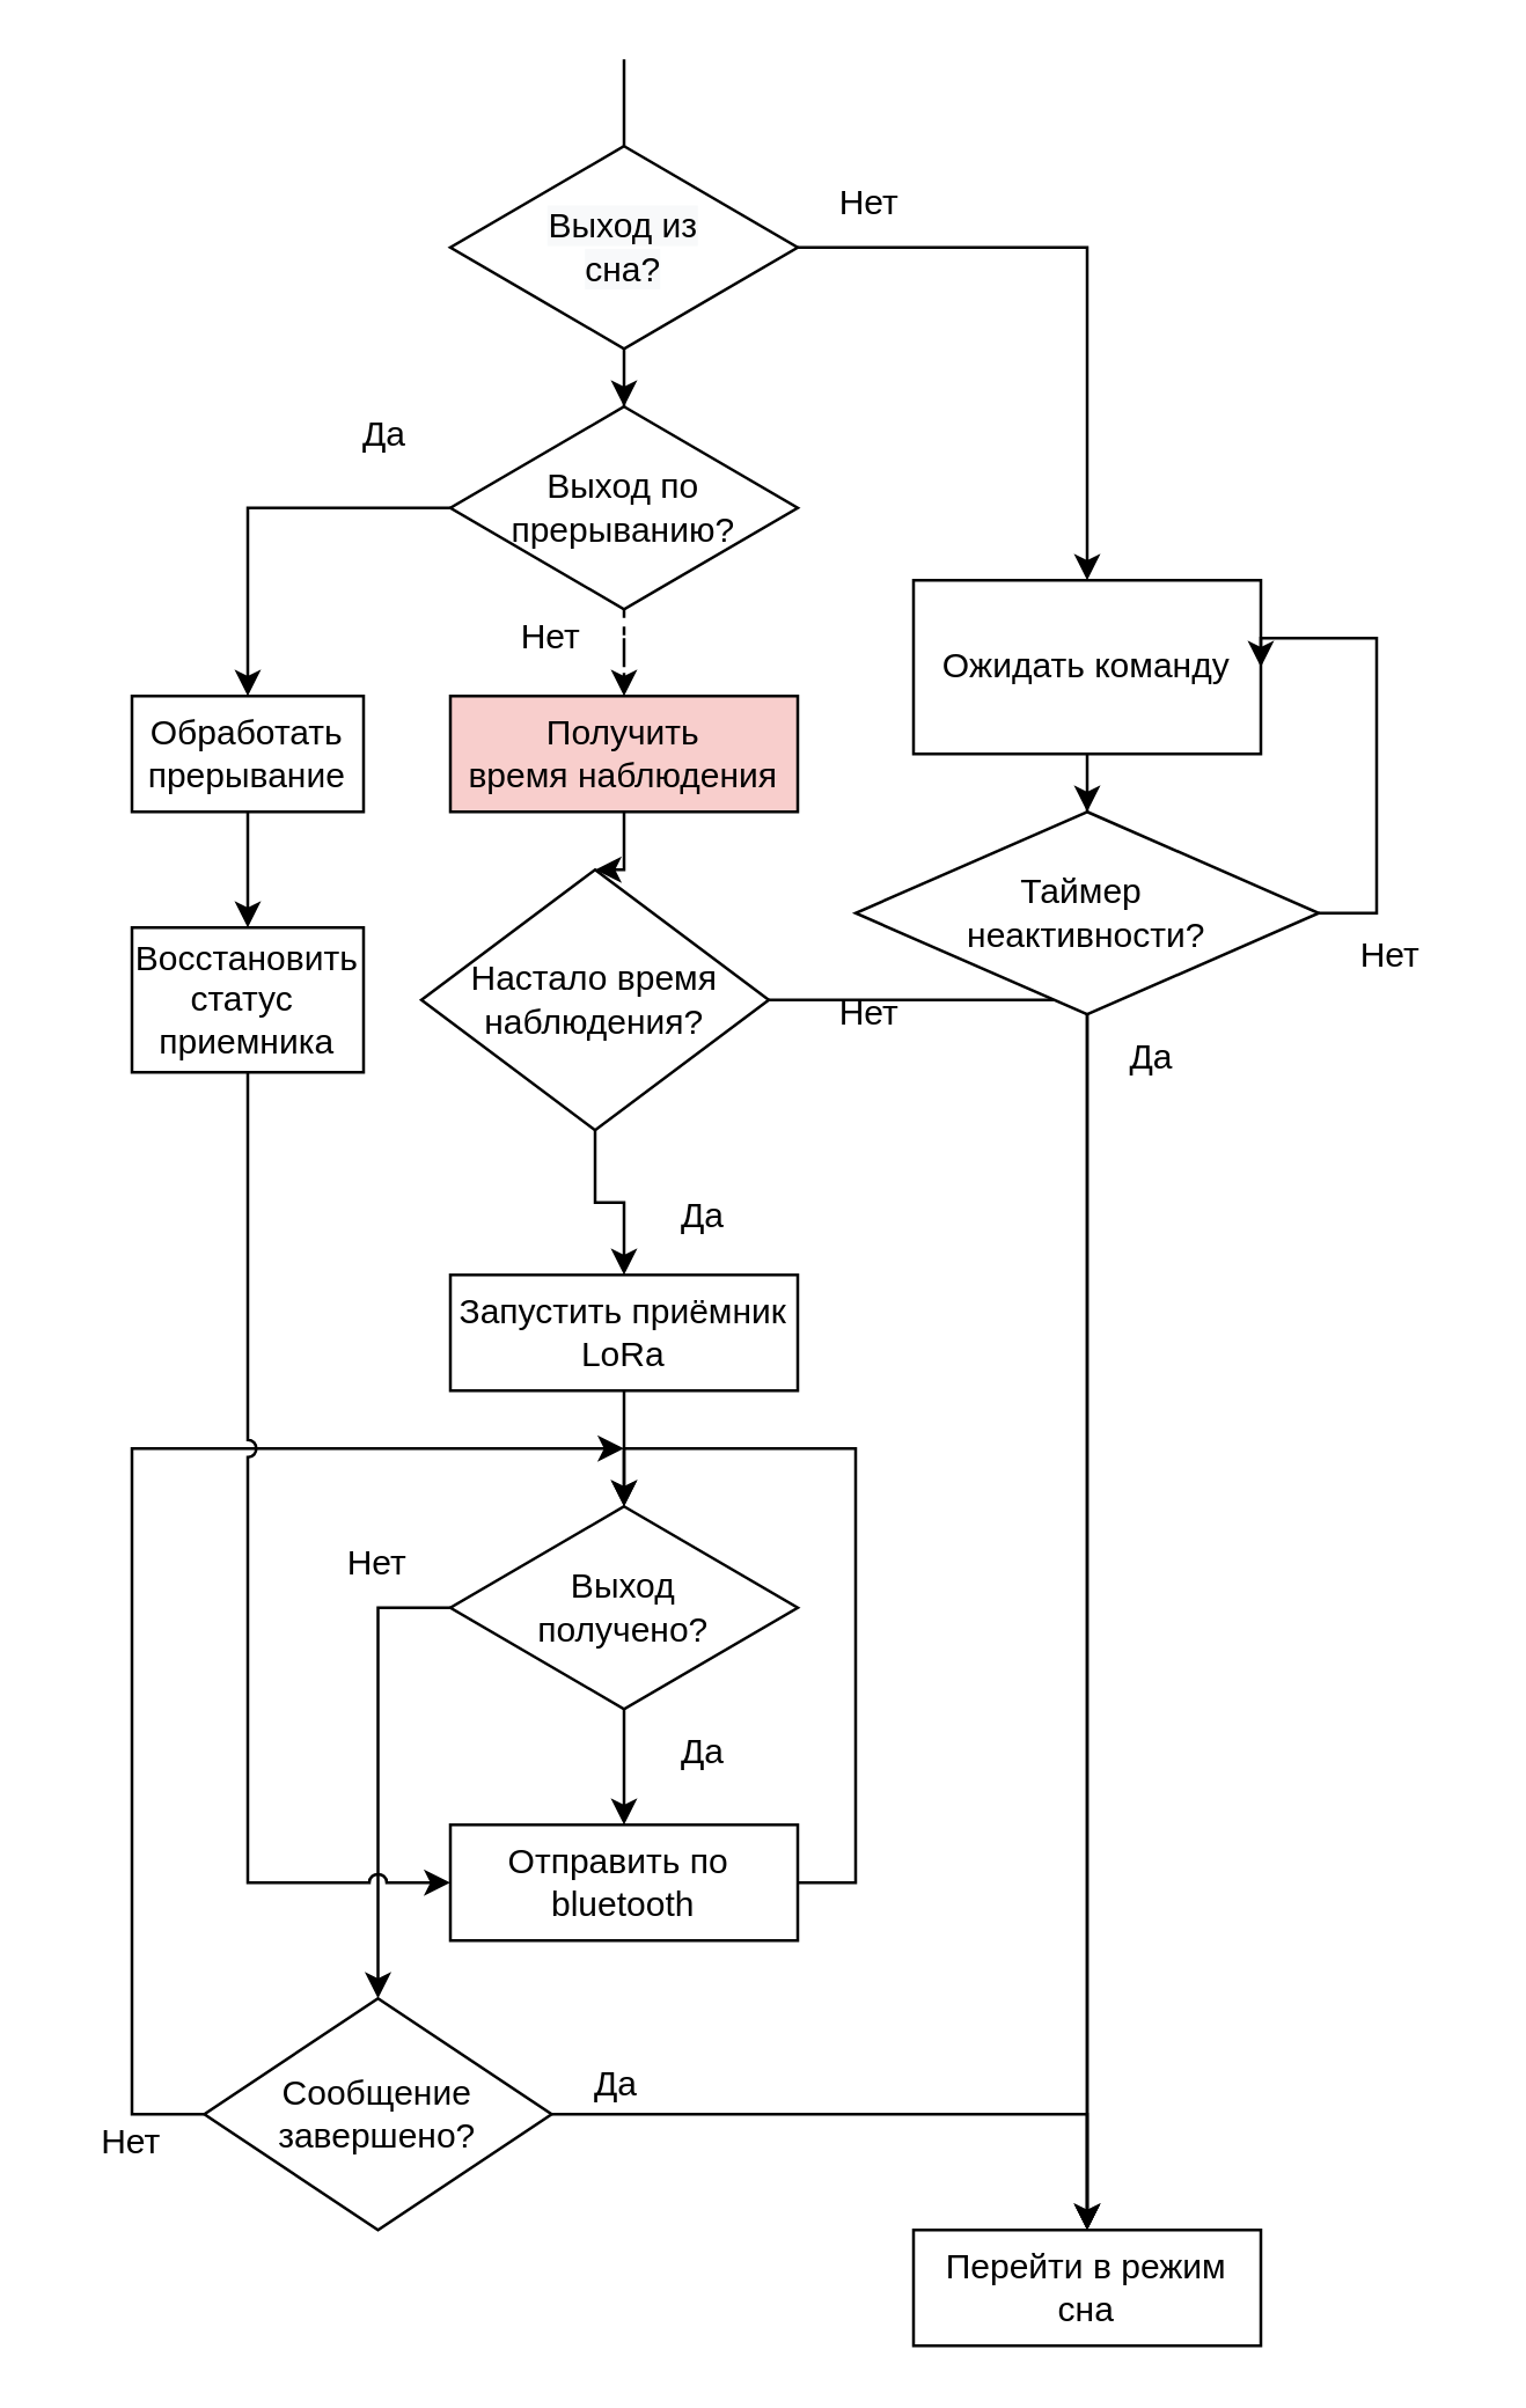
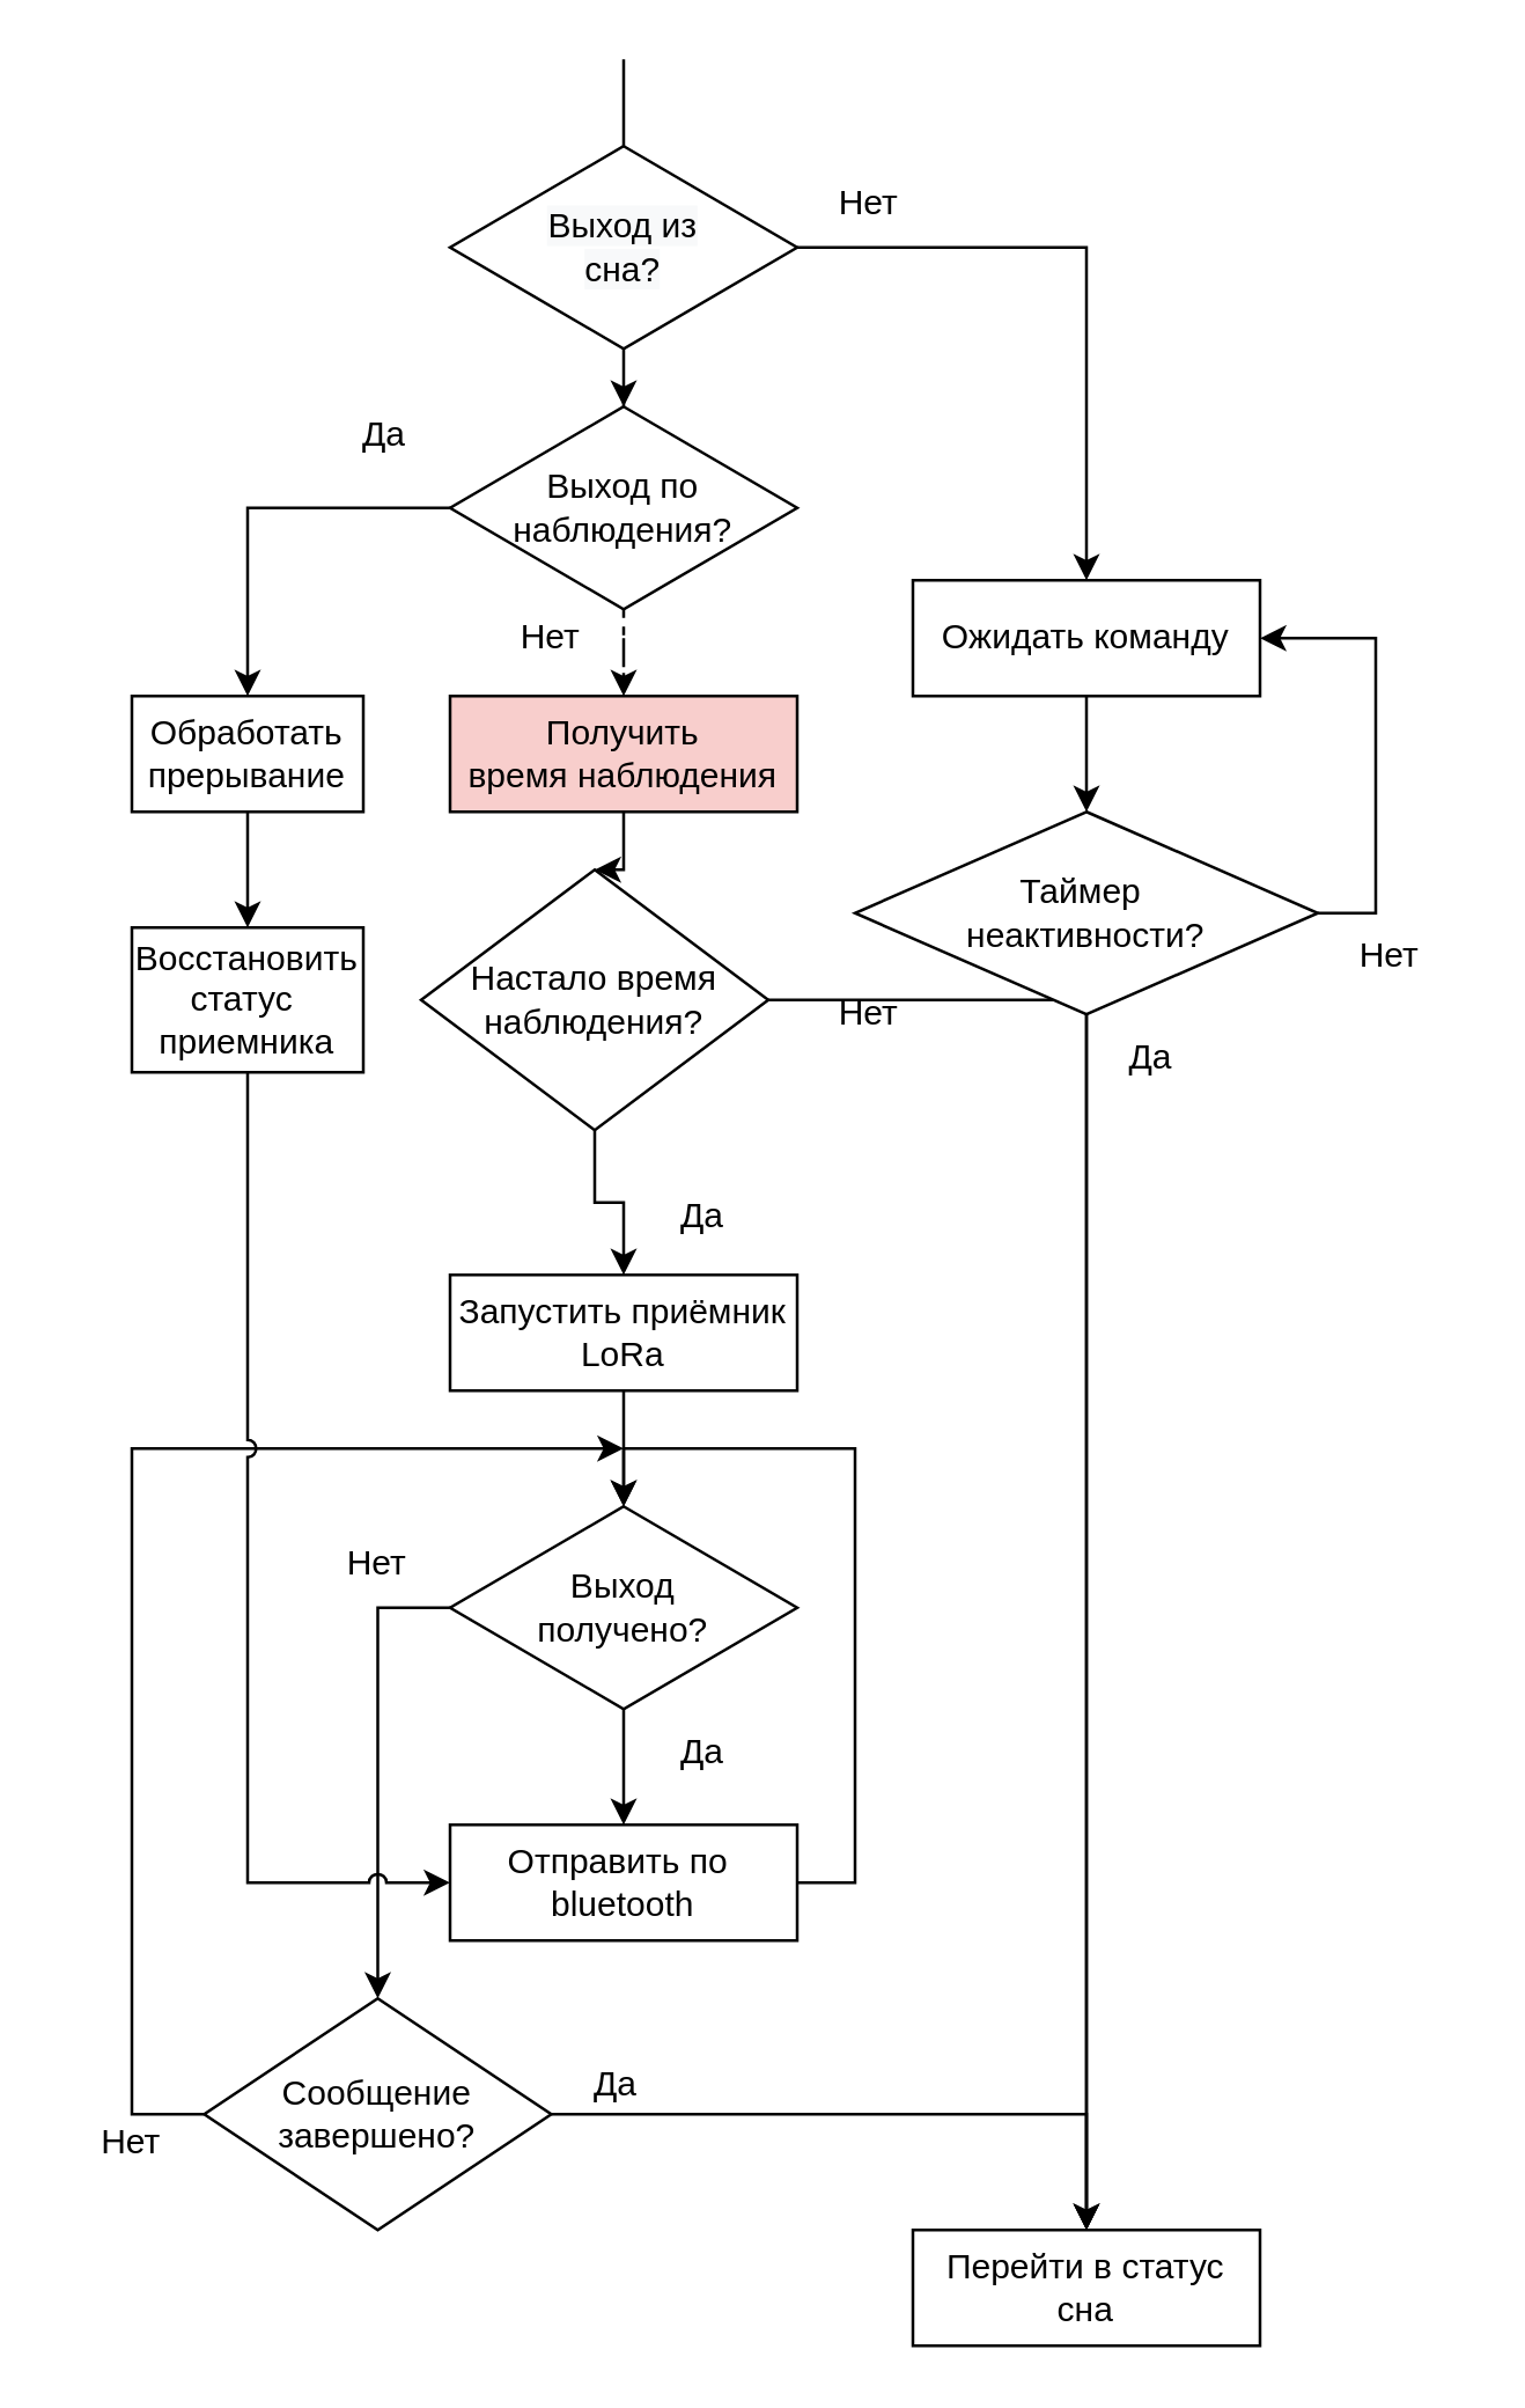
  <mxCell id="0" />
  <mxCell id="1" parent="0" />
  <mxCell id="2" style="edgeStyle=orthogonalEdgeStyle;rounded=0;orthogonalLoop=1;jettySize=auto;html=1;entryX=0.5;entryY=0;entryDx=0;entryDy=0;" edge="1" parent="1" source="3" target="9"><mxGeometry relative="1" as="geometry" /></mxCell>
  <mxCell id="3" value="Получить&lt;br&gt;время наблюдения&lt;br&gt;" style="rounded=0;whiteSpace=wrap;html=1;fillColor=#f8cecc;" vertex="1" parent="1"><mxGeometry x="155" y="240" width="120" height="40" as="geometry" /></mxCell>
  <mxCell id="4" style="edgeStyle=orthogonalEdgeStyle;rounded=0;orthogonalLoop=1;jettySize=auto;html=1;entryX=0.5;entryY=0;entryDx=0;entryDy=0;" edge="1" parent="1" source="6" target="11"><mxGeometry relative="1" as="geometry" /></mxCell>
  <mxCell id="5" style="edgeStyle=orthogonalEdgeStyle;rounded=0;orthogonalLoop=1;jettySize=auto;html=1;startArrow=none;startFill=0;endArrow=classic;endFill=1;" edge="1" parent="1" source="6" target="39"><mxGeometry relative="1" as="geometry" /></mxCell>
  <mxCell id="6" value="&lt;span style=&quot;caret-color: rgb(0, 0, 0); color: rgb(0, 0, 0); font-family: Helvetica; font-size: 12px; font-style: normal; font-variant-caps: normal; font-weight: 400; letter-spacing: normal; text-align: center; text-indent: 0px; text-transform: none; word-spacing: 0px; -webkit-text-stroke-width: 0px; background-color: rgb(248, 249, 250); text-decoration: none; float: none; display: inline !important;&quot;&gt;Выход из&lt;/span&gt;&lt;br style=&quot;caret-color: rgb(0, 0, 0); color: rgb(0, 0, 0); font-family: Helvetica; font-size: 12px; font-style: normal; font-variant-caps: normal; font-weight: 400; letter-spacing: normal; text-align: center; text-indent: 0px; text-transform: none; word-spacing: 0px; -webkit-text-stroke-width: 0px; text-decoration: none;&quot;&gt;&lt;span style=&quot;caret-color: rgb(0, 0, 0); color: rgb(0, 0, 0); font-family: Helvetica; font-size: 12px; font-style: normal; font-variant-caps: normal; font-weight: 400; letter-spacing: normal; text-align: center; text-indent: 0px; text-transform: none; word-spacing: 0px; -webkit-text-stroke-width: 0px; background-color: rgb(248, 249, 250); text-decoration: none; float: none; display: inline !important;&quot;&gt;сна?&lt;/span&gt;" style="rhombus;whiteSpace=wrap;html=1;" vertex="1" parent="1"><mxGeometry x="155" y="50" width="120" height="70" as="geometry" /></mxCell>
  <mxCell id="7" style="edgeStyle=orthogonalEdgeStyle;rounded=0;orthogonalLoop=1;jettySize=auto;html=1;entryX=0.5;entryY=0;entryDx=0;entryDy=0;" edge="1" parent="1" source="9" target="12"><mxGeometry relative="1" as="geometry" /></mxCell>
  <mxCell id="8" style="edgeStyle=orthogonalEdgeStyle;rounded=0;orthogonalLoop=1;jettySize=auto;html=1;entryX=0.5;entryY=0;entryDx=0;entryDy=0;" edge="1" parent="1" source="9" target="17"><mxGeometry relative="1" as="geometry" /></mxCell>
  <mxCell id="9" value="Настало время&lt;br&gt;наблюдения?" style="rhombus;whiteSpace=wrap;html=1;" vertex="1" parent="1"><mxGeometry x="145" y="300" width="120" height="90" as="geometry" /></mxCell>
  <mxCell id="10" style="edgeStyle=orthogonalEdgeStyle;rounded=0;orthogonalLoop=1;jettySize=auto;html=1;entryX=0.5;entryY=0;entryDx=0;entryDy=0;" edge="1" parent="1" source="11" target="15"><mxGeometry relative="1" as="geometry" /></mxCell>
- <mxCell id="11" value="Ожидать команду" style="rounded=0;whiteSpace=wrap;html=1;" vertex="1" parent="1"><mxGeometry x="315" y="200" width="120" height="60" as="geometry" /></mxCell>
- <mxCell id="12" value="Перейти в режим сна" style="rounded=0;whiteSpace=wrap;html=1;" vertex="1" parent="1"><mxGeometry x="315" y="770" width="120" height="40" as="geometry" /></mxCell>
+ <mxCell id="11" value="Ожидать команду" style="rounded=0;whiteSpace=wrap;html=1;" vertex="1" parent="1"><mxGeometry x="315" y="200" width="120" height="40" as="geometry" /></mxCell>
+ <mxCell id="12" value="Перейти в статус сна" style="rounded=0;whiteSpace=wrap;html=1;" vertex="1" parent="1"><mxGeometry x="315" y="770" width="120" height="40" as="geometry" /></mxCell>
  <mxCell id="13" style="edgeStyle=orthogonalEdgeStyle;rounded=0;orthogonalLoop=1;jettySize=auto;html=1;entryX=0.5;entryY=0;entryDx=0;entryDy=0;" edge="1" parent="1" source="15" target="12"><mxGeometry relative="1" as="geometry" /></mxCell>
  <mxCell id="14" style="edgeStyle=orthogonalEdgeStyle;rounded=0;orthogonalLoop=1;jettySize=auto;html=1;entryX=1;entryY=0.5;entryDx=0;entryDy=0;exitX=1;exitY=0.5;exitDx=0;exitDy=0;" edge="1" parent="1" source="15" target="11"><mxGeometry relative="1" as="geometry"><mxPoint x="545" y="275" as="targetPoint" /><Array as="points"><mxPoint x="475" y="315" /><mxPoint x="475" y="220" /></Array></mxGeometry></mxCell>
  <mxCell id="15" value="Таймер&amp;nbsp;&lt;br&gt;неактивности?" style="rhombus;whiteSpace=wrap;html=1;" vertex="1" parent="1"><mxGeometry x="295" y="280" width="160" height="70" as="geometry" /></mxCell>
  <mxCell id="16" style="edgeStyle=orthogonalEdgeStyle;rounded=0;orthogonalLoop=1;jettySize=auto;html=1;entryX=0.5;entryY=0;entryDx=0;entryDy=0;startArrow=none;startFill=0;endArrow=classic;endFill=1;" edge="1" parent="1" source="17" target="31"><mxGeometry relative="1" as="geometry" /></mxCell>
  <mxCell id="17" value="Запустить приёмник LoRa" style="rounded=0;whiteSpace=wrap;html=1;" vertex="1" parent="1"><mxGeometry x="155" y="440" width="120" height="40" as="geometry" /></mxCell>
  <mxCell id="18" style="edgeStyle=orthogonalEdgeStyle;rounded=0;orthogonalLoop=1;jettySize=auto;html=1;entryX=0.5;entryY=0;entryDx=0;entryDy=0;" edge="1" parent="1" source="20" target="12"><mxGeometry relative="1" as="geometry" /></mxCell>
  <mxCell id="19" style="edgeStyle=orthogonalEdgeStyle;rounded=0;orthogonalLoop=1;jettySize=auto;html=1;startArrow=none;startFill=0;endArrow=classic;endFill=1;exitX=0;exitY=0.5;exitDx=0;exitDy=0;" edge="1" parent="1" source="20"><mxGeometry relative="1" as="geometry"><mxPoint x="215" y="500" as="targetPoint" /><Array as="points"><mxPoint x="45" y="730" /><mxPoint x="45" y="500" /></Array></mxGeometry></mxCell>
  <mxCell id="20" value="Сообщение&lt;br&gt;завершено?" style="rhombus;whiteSpace=wrap;html=1;" vertex="1" parent="1"><mxGeometry x="70" y="690" width="120" height="80" as="geometry" /></mxCell>
  <mxCell id="21" value="Нет" style="text;html=1;strokeColor=none;fillColor=none;align=center;verticalAlign=middle;whiteSpace=wrap;rounded=0;" vertex="1" parent="1"><mxGeometry x="275" y="60" width="50" height="20" as="geometry" /></mxCell>
  <mxCell id="22" value="Нет" style="text;html=1;strokeColor=none;fillColor=none;align=center;verticalAlign=middle;whiteSpace=wrap;rounded=0;" vertex="1" parent="1"><mxGeometry x="455" y="320" width="50" height="20" as="geometry" /></mxCell>
  <mxCell id="23" value="Нет" style="text;html=1;strokeColor=none;fillColor=none;align=center;verticalAlign=middle;whiteSpace=wrap;rounded=0;" vertex="1" parent="1"><mxGeometry x="275" y="340" width="50" height="20" as="geometry" /></mxCell>
  <mxCell id="24" value="Нет" style="text;html=1;strokeColor=none;fillColor=none;align=center;verticalAlign=middle;whiteSpace=wrap;rounded=0;" vertex="1" parent="1"><mxGeometry x="105" y="530" width="50" height="20" as="geometry" /></mxCell>
  <mxCell id="25" value="Да" style="text;html=1;strokeColor=none;fillColor=none;align=center;verticalAlign=middle;whiteSpace=wrap;rounded=0;" vertex="1" parent="1"><mxGeometry x="110" y="140" width="45" height="20" as="geometry" /></mxCell>
  <mxCell id="26" value="Да" style="text;html=1;strokeColor=none;fillColor=none;align=center;verticalAlign=middle;whiteSpace=wrap;rounded=0;" vertex="1" parent="1"><mxGeometry x="220" y="410" width="45" height="20" as="geometry" /></mxCell>
  <mxCell id="27" value="Да" style="text;html=1;strokeColor=none;fillColor=none;align=center;verticalAlign=middle;whiteSpace=wrap;rounded=0;" vertex="1" parent="1"><mxGeometry x="375" y="355" width="45" height="20" as="geometry" /></mxCell>
  <mxCell id="28" value="Да" style="text;html=1;strokeColor=none;fillColor=none;align=center;verticalAlign=middle;whiteSpace=wrap;rounded=0;" vertex="1" parent="1"><mxGeometry x="220" y="595" width="45" height="20" as="geometry" /></mxCell>
  <mxCell id="29" style="edgeStyle=orthogonalEdgeStyle;rounded=0;orthogonalLoop=1;jettySize=auto;html=1;entryX=0.5;entryY=0;entryDx=0;entryDy=0;startArrow=none;startFill=0;endArrow=classic;endFill=1;" edge="1" parent="1" source="31" target="33"><mxGeometry relative="1" as="geometry" /></mxCell>
  <mxCell id="30" style="edgeStyle=orthogonalEdgeStyle;rounded=0;orthogonalLoop=1;jettySize=auto;html=1;entryX=0.5;entryY=0;entryDx=0;entryDy=0;startArrow=none;startFill=0;endArrow=classic;endFill=1;exitX=0;exitY=0.5;exitDx=0;exitDy=0;" edge="1" parent="1" source="31" target="20"><mxGeometry relative="1" as="geometry" /></mxCell>
  <mxCell id="31" value="Выход&lt;br&gt;получено?" style="rhombus;whiteSpace=wrap;html=1;" vertex="1" parent="1"><mxGeometry x="155" y="520" width="120" height="70" as="geometry" /></mxCell>
  <mxCell id="32" style="edgeStyle=orthogonalEdgeStyle;rounded=0;orthogonalLoop=1;jettySize=auto;html=1;startArrow=none;startFill=0;endArrow=classic;endFill=1;entryX=0.5;entryY=0;entryDx=0;entryDy=0;exitX=1;exitY=0.5;exitDx=0;exitDy=0;" edge="1" parent="1" source="33" target="31"><mxGeometry relative="1" as="geometry"><mxPoint x="315" y="540" as="targetPoint" /></mxGeometry></mxCell>
  <mxCell id="33" value="Отправить по&amp;nbsp;&lt;br&gt;bluetooth" style="rounded=0;whiteSpace=wrap;html=1;" vertex="1" parent="1"><mxGeometry x="155" y="630" width="120" height="40" as="geometry" /></mxCell>
  <mxCell id="34" value="Да" style="text;html=1;strokeColor=none;fillColor=none;align=center;verticalAlign=middle;whiteSpace=wrap;rounded=0;" vertex="1" parent="1"><mxGeometry x="190" y="710" width="45" height="20" as="geometry" /></mxCell>
  <mxCell id="35" value="Нет" style="text;html=1;strokeColor=none;fillColor=none;align=center;verticalAlign=middle;whiteSpace=wrap;rounded=0;" vertex="1" parent="1"><mxGeometry x="20" y="730" width="50" height="20" as="geometry" /></mxCell>
  <mxCell id="36" value="" style="endArrow=none;html=1;rounded=0;exitX=0.5;exitY=0;exitDx=0;exitDy=0;" edge="1" parent="1" source="6"><mxGeometry width="50" height="50" relative="1" as="geometry"><mxPoint x="45" y="90" as="sourcePoint" /><mxPoint x="215" y="20" as="targetPoint" /></mxGeometry></mxCell>
  <mxCell id="37" style="edgeStyle=orthogonalEdgeStyle;rounded=0;orthogonalLoop=1;jettySize=auto;html=1;entryX=0.5;entryY=0;entryDx=0;entryDy=0;startArrow=none;startFill=0;endArrow=classic;endFill=1;dashed=1;" edge="1" parent="1" source="39" target="3"><mxGeometry relative="1" as="geometry" /></mxCell>
  <mxCell id="38" style="edgeStyle=orthogonalEdgeStyle;rounded=0;orthogonalLoop=1;jettySize=auto;html=1;entryX=0.5;entryY=0;entryDx=0;entryDy=0;startArrow=none;startFill=0;endArrow=classic;endFill=1;" edge="1" parent="1" source="39" target="43"><mxGeometry relative="1" as="geometry" /></mxCell>
- <mxCell id="39" value="Выход по&lt;br&gt;прерыванию?" style="rhombus;whiteSpace=wrap;html=1;" vertex="1" parent="1"><mxGeometry x="155" y="140" width="120" height="70" as="geometry" /></mxCell>
+ <mxCell id="39" value="Выход по&lt;br&gt;наблюдения?" style="rhombus;whiteSpace=wrap;html=1;" vertex="1" parent="1"><mxGeometry x="155" y="140" width="120" height="70" as="geometry" /></mxCell>
  <mxCell id="40" value="Нет" style="text;html=1;strokeColor=none;fillColor=none;align=center;verticalAlign=middle;whiteSpace=wrap;rounded=0;" vertex="1" parent="1"><mxGeometry x="165" y="210" width="50" height="20" as="geometry" /></mxCell>
  <mxCell id="41" style="edgeStyle=orthogonalEdgeStyle;rounded=0;orthogonalLoop=1;jettySize=auto;html=1;entryX=0;entryY=0.5;entryDx=0;entryDy=0;startArrow=none;startFill=0;endArrow=classic;endFill=1;jumpStyle=arc;exitX=0.5;exitY=1;exitDx=0;exitDy=0;" edge="1" parent="1" source="44" target="33"><mxGeometry relative="1" as="geometry"><mxPoint x="85" y="380" as="sourcePoint" /></mxGeometry></mxCell>
  <mxCell id="42" style="edgeStyle=orthogonalEdgeStyle;rounded=0;jumpStyle=arc;orthogonalLoop=1;jettySize=auto;html=1;entryX=0.5;entryY=0;entryDx=0;entryDy=0;startArrow=none;startFill=0;endArrow=classic;endFill=1;" edge="1" parent="1" source="43" target="44"><mxGeometry relative="1" as="geometry" /></mxCell>
  <mxCell id="43" value="Обработать&lt;br&gt;прерывание" style="rounded=0;whiteSpace=wrap;html=1;" vertex="1" parent="1"><mxGeometry x="45" y="240" width="80" height="40" as="geometry" /></mxCell>
  <mxCell id="44" value="Восстановить&lt;br&gt;статус&amp;nbsp;&lt;br&gt;приемника" style="rounded=0;whiteSpace=wrap;html=1;" vertex="1" parent="1"><mxGeometry x="45" y="320" width="80" height="50" as="geometry" /></mxCell>
